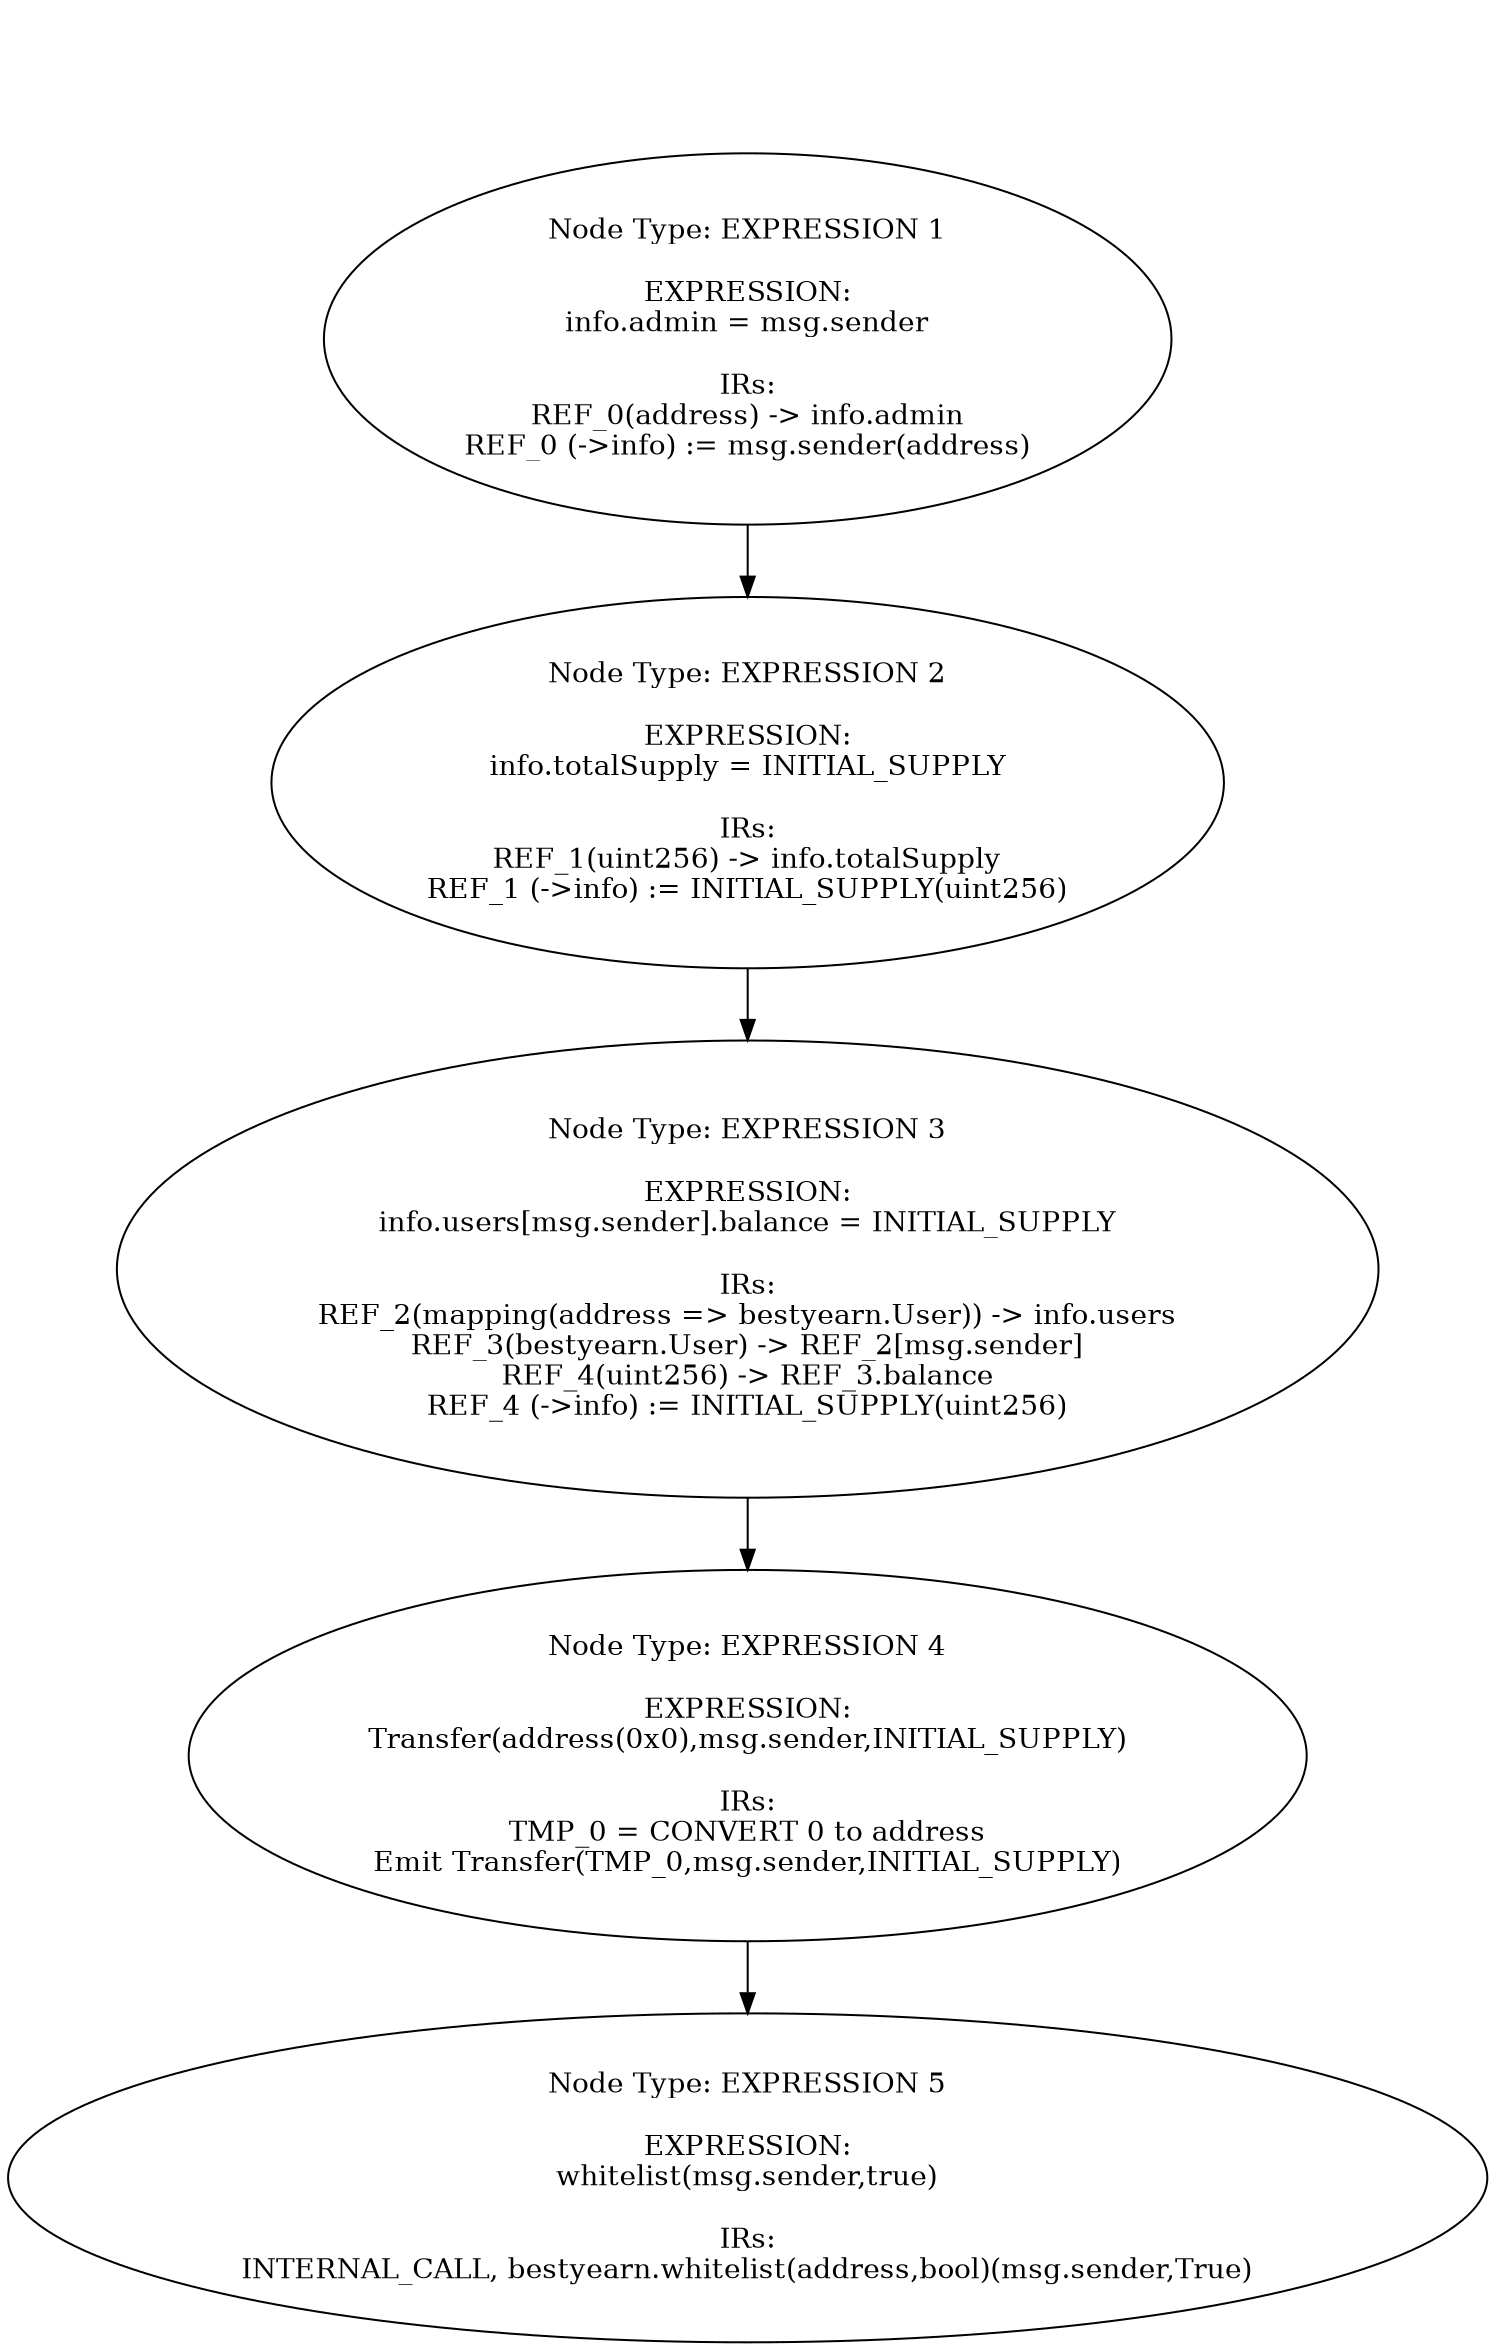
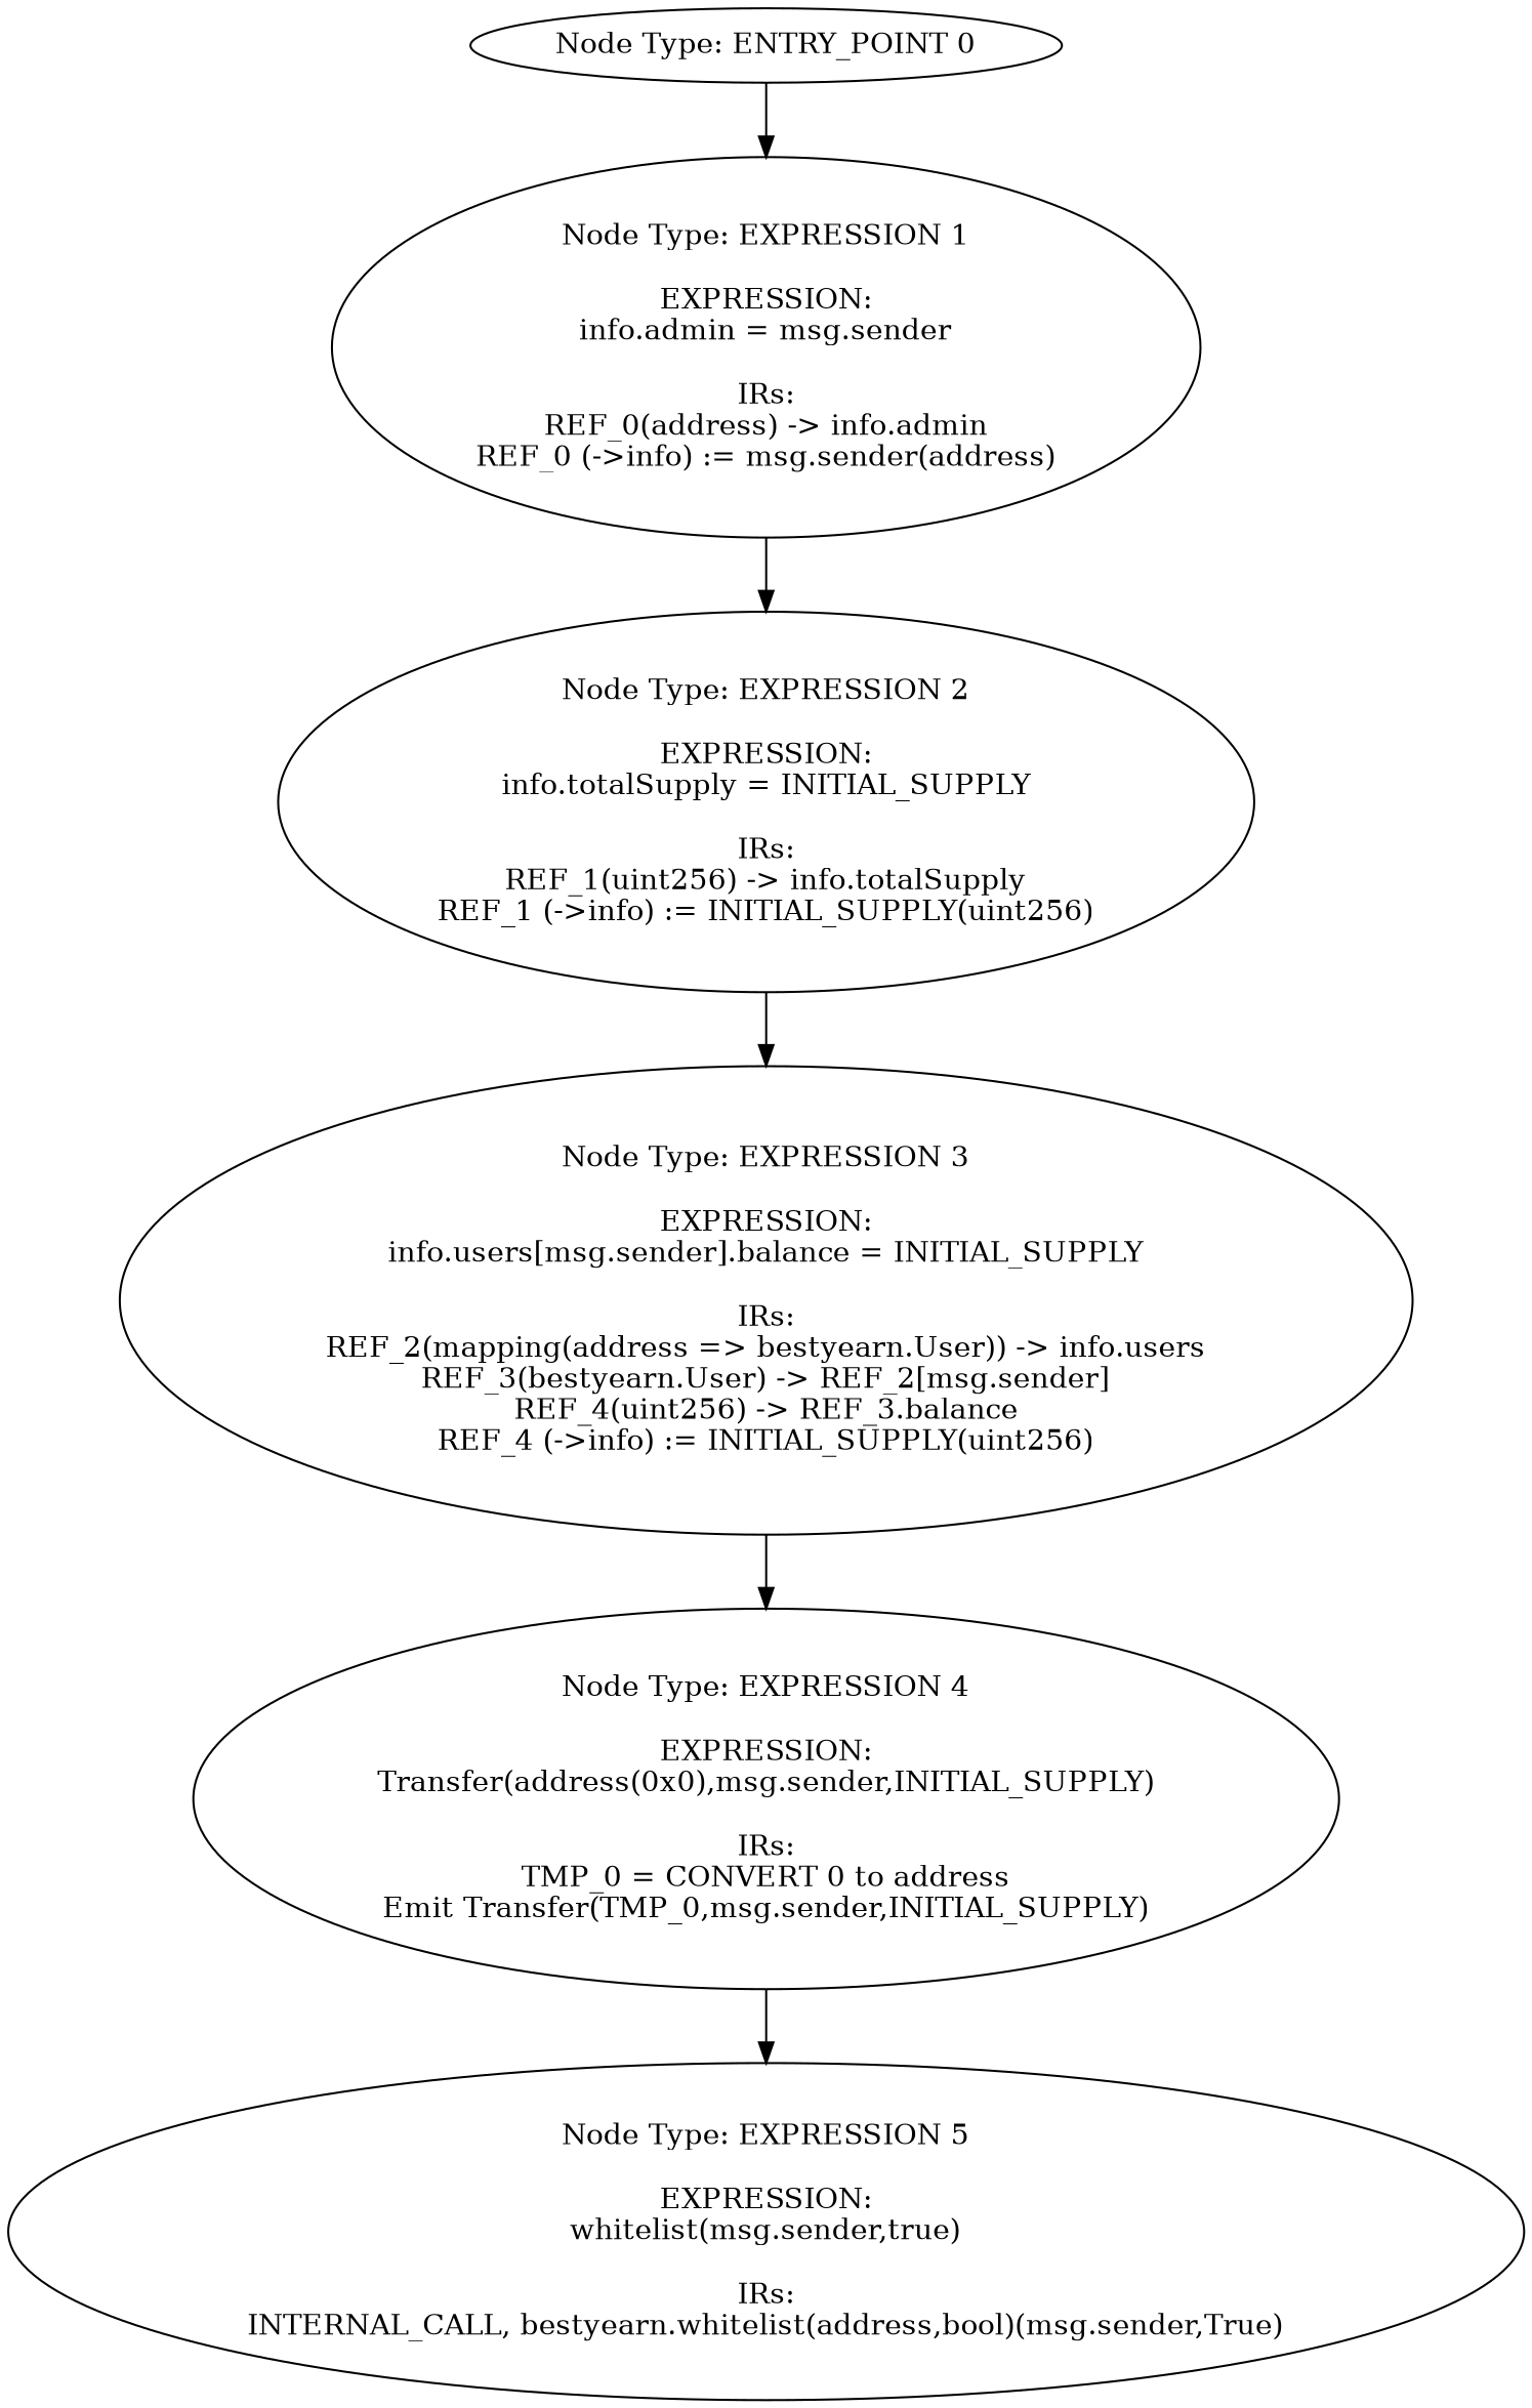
  digraph {
+   n1 [label="Node Type: ENTRY_POINT 0\n"]
    n2 [label="Node Type: EXPRESSION 1\n\nEXPRESSION:\ninfo.admin = msg.sender\n\nIRs:\nREF_0(address) -> info.admin\nREF_0 (->info) := msg.sender(address)"]
    n3 [label="Node Type: EXPRESSION 2\n\nEXPRESSION:\ninfo.totalSupply = INITIAL_SUPPLY\n\nIRs:\nREF_1(uint256) -> info.totalSupply\nREF_1 (->info) := INITIAL_SUPPLY(uint256)"]
    n4 [label="Node Type: EXPRESSION 3\n\nEXPRESSION:\ninfo.users[msg.sender].balance = INITIAL_SUPPLY\n\nIRs:\nREF_2(mapping(address => bestyearn.User)) -> info.users\nREF_3(bestyearn.User) -> REF_2[msg.sender]\nREF_4(uint256) -> REF_3.balance\nREF_4 (->info) := INITIAL_SUPPLY(uint256)"]
    n5 [label="Node Type: EXPRESSION 4\n\nEXPRESSION:\nTransfer(address(0x0),msg.sender,INITIAL_SUPPLY)\n\nIRs:\nTMP_0 = CONVERT 0 to address\nEmit Transfer(TMP_0,msg.sender,INITIAL_SUPPLY)"]
    n6 [label="Node Type: EXPRESSION 5\n\nEXPRESSION:\nwhitelist(msg.sender,true)\n\nIRs:\nINTERNAL_CALL, bestyearn.whitelist(address,bool)(msg.sender,True)"]
+   n1 -> n2
    n2 -> n3
    n3 -> n4
    n4 -> n5
    n5 -> n6
  }
